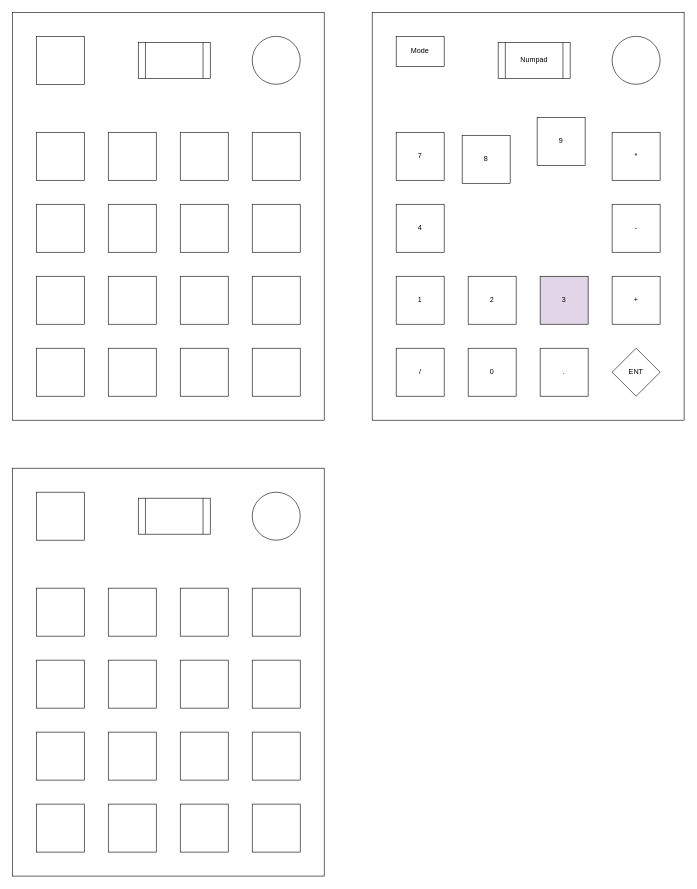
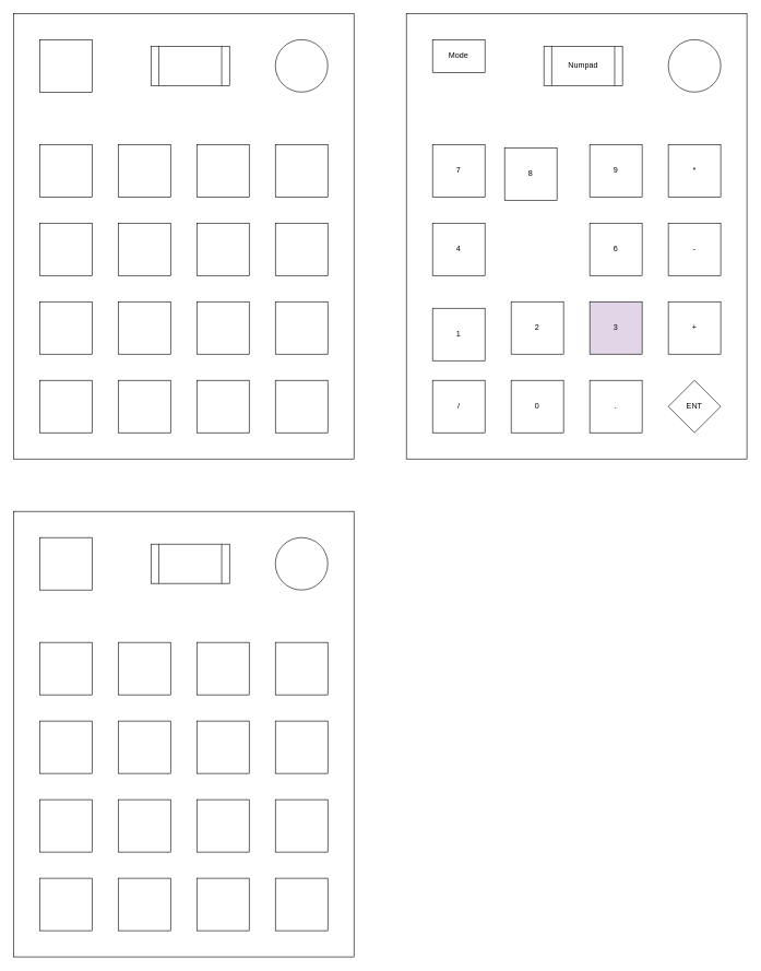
  <mxCell id="0" />
  <mxCell id="1" parent="0" />
  <mxCell id="2" value="" style="rounded=0;whiteSpace=wrap;html=1;fillColor=none;" vertex="1" parent="1"><mxGeometry x="20" y="20" width="520" height="680" as="geometry" /></mxCell>
  <mxCell id="3" value="" style="whiteSpace=wrap;html=1;aspect=fixed;" vertex="1" parent="1"><mxGeometry x="60" y="220" width="80" height="80" as="geometry" /></mxCell>
  <mxCell id="4" value="" style="whiteSpace=wrap;html=1;aspect=fixed;" vertex="1" parent="1"><mxGeometry x="180" y="220" width="80" height="80" as="geometry" /></mxCell>
  <mxCell id="5" value="" style="whiteSpace=wrap;html=1;aspect=fixed;" vertex="1" parent="1"><mxGeometry x="300" y="220" width="80" height="80" as="geometry" /></mxCell>
  <mxCell id="6" value="" style="whiteSpace=wrap;html=1;aspect=fixed;" vertex="1" parent="1"><mxGeometry x="420" y="220" width="80" height="80" as="geometry" /></mxCell>
  <mxCell id="7" value="" style="whiteSpace=wrap;html=1;aspect=fixed;" vertex="1" parent="1"><mxGeometry x="60" y="340" width="80" height="80" as="geometry" /></mxCell>
  <mxCell id="8" value="" style="whiteSpace=wrap;html=1;aspect=fixed;" vertex="1" parent="1"><mxGeometry x="180" y="340" width="80" height="80" as="geometry" /></mxCell>
  <mxCell id="9" value="" style="whiteSpace=wrap;html=1;aspect=fixed;" vertex="1" parent="1"><mxGeometry x="300" y="340" width="80" height="80" as="geometry" /></mxCell>
  <mxCell id="10" value="" style="whiteSpace=wrap;html=1;aspect=fixed;" vertex="1" parent="1"><mxGeometry x="420" y="340" width="80" height="80" as="geometry" /></mxCell>
  <mxCell id="11" value="" style="whiteSpace=wrap;html=1;aspect=fixed;" vertex="1" parent="1"><mxGeometry x="60" y="460" width="80" height="80" as="geometry" /></mxCell>
  <mxCell id="12" value="" style="whiteSpace=wrap;html=1;aspect=fixed;" vertex="1" parent="1"><mxGeometry x="180" y="460" width="80" height="80" as="geometry" /></mxCell>
  <mxCell id="13" value="" style="whiteSpace=wrap;html=1;aspect=fixed;" vertex="1" parent="1"><mxGeometry x="300" y="460" width="80" height="80" as="geometry" /></mxCell>
  <mxCell id="14" value="" style="whiteSpace=wrap;html=1;aspect=fixed;" vertex="1" parent="1"><mxGeometry x="420" y="460" width="80" height="80" as="geometry" /></mxCell>
  <mxCell id="15" value="" style="whiteSpace=wrap;html=1;aspect=fixed;" vertex="1" parent="1"><mxGeometry x="60" y="580" width="80" height="80" as="geometry" /></mxCell>
  <mxCell id="16" value="" style="whiteSpace=wrap;html=1;aspect=fixed;" vertex="1" parent="1"><mxGeometry x="180" y="580" width="80" height="80" as="geometry" /></mxCell>
  <mxCell id="17" value="" style="whiteSpace=wrap;html=1;aspect=fixed;" vertex="1" parent="1"><mxGeometry x="300" y="580" width="80" height="80" as="geometry" /></mxCell>
  <mxCell id="18" value="" style="whiteSpace=wrap;html=1;aspect=fixed;" vertex="1" parent="1"><mxGeometry x="420" y="580" width="80" height="80" as="geometry" /></mxCell>
  <mxCell id="19" value="" style="whiteSpace=wrap;html=1;aspect=fixed;" vertex="1" parent="1"><mxGeometry x="60" y="60" width="80" height="80" as="geometry" /></mxCell>
  <mxCell id="20" value="" style="ellipse;whiteSpace=wrap;html=1;aspect=fixed;" vertex="1" parent="1"><mxGeometry x="420" y="60" width="80" height="80" as="geometry" /></mxCell>
  <mxCell id="21" value="" style="shape=process;whiteSpace=wrap;html=1;backgroundOutline=1;" vertex="1" parent="1"><mxGeometry x="230" y="70" width="120" height="60" as="geometry" /></mxCell>
  <mxCell id="22" value="" style="rounded=0;whiteSpace=wrap;html=1;fillColor=none;" vertex="1" parent="1"><mxGeometry x="620" y="20" width="520" height="680" as="geometry" /></mxCell>
  <mxCell id="23" value="7" style="whiteSpace=wrap;html=1;aspect=fixed;" vertex="1" parent="1"><mxGeometry x="660" y="220" width="80" height="80" as="geometry" /></mxCell>
  <mxCell id="24" value="8" style="whiteSpace=wrap;html=1;aspect=fixed;" vertex="1" parent="1"><mxGeometry x="770" y="225" width="80" height="80" as="geometry" /></mxCell>
- <mxCell id="25" value="9" style="whiteSpace=wrap;html=1;aspect=fixed;" vertex="1" parent="1"><mxGeometry x="895" y="195" width="80" height="80" as="geometry" /></mxCell>
+ <mxCell id="25" value="9" style="whiteSpace=wrap;html=1;aspect=fixed;" vertex="1" parent="1"><mxGeometry x="900" y="220" width="80" height="80" as="geometry" /></mxCell>
  <mxCell id="26" value="*" style="whiteSpace=wrap;html=1;aspect=fixed;" vertex="1" parent="1"><mxGeometry x="1020" y="220" width="80" height="80" as="geometry" /></mxCell>
  <mxCell id="27" value="4" style="whiteSpace=wrap;html=1;aspect=fixed;" vertex="1" parent="1"><mxGeometry x="660" y="340" width="80" height="80" as="geometry" /></mxCell>
+ <mxCell id="28" value="6" style="whiteSpace=wrap;html=1;aspect=fixed;" vertex="1" parent="1"><mxGeometry x="900" y="340" width="80" height="80" as="geometry" /></mxCell>
  <mxCell id="29" value="-" style="whiteSpace=wrap;html=1;aspect=fixed;" vertex="1" parent="1"><mxGeometry x="1020" y="340" width="80" height="80" as="geometry" /></mxCell>
- <mxCell id="30" value="1" style="whiteSpace=wrap;html=1;aspect=fixed;" vertex="1" parent="1"><mxGeometry x="660" y="460" width="80" height="80" as="geometry" /></mxCell>
+ <mxCell id="30" value="1" style="whiteSpace=wrap;html=1;aspect=fixed;" vertex="1" parent="1"><mxGeometry x="660" y="470" width="80" height="80" as="geometry" /></mxCell>
  <mxCell id="31" value="2" style="whiteSpace=wrap;html=1;aspect=fixed;" vertex="1" parent="1"><mxGeometry x="780" y="460" width="80" height="80" as="geometry" /></mxCell>
  <mxCell id="32" value="3" style="whiteSpace=wrap;html=1;aspect=fixed;fillColor=#e1d5e7;" vertex="1" parent="1"><mxGeometry x="900" y="460" width="80" height="80" as="geometry" /></mxCell>
  <mxCell id="33" value="+" style="whiteSpace=wrap;html=1;aspect=fixed;" vertex="1" parent="1"><mxGeometry x="1020" y="460" width="80" height="80" as="geometry" /></mxCell>
  <mxCell id="34" value="/" style="whiteSpace=wrap;html=1;aspect=fixed;" vertex="1" parent="1"><mxGeometry x="660" y="580" width="80" height="80" as="geometry" /></mxCell>
  <mxCell id="35" value="0" style="whiteSpace=wrap;html=1;aspect=fixed;" vertex="1" parent="1"><mxGeometry x="780" y="580" width="80" height="80" as="geometry" /></mxCell>
  <mxCell id="36" value="." style="whiteSpace=wrap;html=1;aspect=fixed;" vertex="1" parent="1"><mxGeometry x="900" y="580" width="80" height="80" as="geometry" /></mxCell>
  <mxCell id="37" value="ENT" style="rhombus;whiteSpace=wrap;html=1;aspect=fixed;" vertex="1" parent="1"><mxGeometry x="1020" y="580" width="80" height="80" as="geometry" /></mxCell>
  <mxCell id="38" value="Mode" style="whiteSpace=wrap;html=1;aspect=fixed;" vertex="1" parent="1"><mxGeometry x="660" y="60" width="80" height="50" as="geometry" /></mxCell>
  <mxCell id="39" value="" style="ellipse;whiteSpace=wrap;html=1;aspect=fixed;" vertex="1" parent="1"><mxGeometry x="1020" y="60" width="80" height="80" as="geometry" /></mxCell>
  <mxCell id="40" value="Numpad" style="shape=process;whiteSpace=wrap;html=1;backgroundOutline=1;" vertex="1" parent="1"><mxGeometry x="830" y="70" width="120" height="60" as="geometry" /></mxCell>
  <mxCell id="41" value="" style="rounded=0;whiteSpace=wrap;html=1;fillColor=none;" vertex="1" parent="1"><mxGeometry x="20" y="780" width="520" height="680" as="geometry" /></mxCell>
  <mxCell id="42" value="" style="whiteSpace=wrap;html=1;aspect=fixed;" vertex="1" parent="1"><mxGeometry x="60" y="980" width="80" height="80" as="geometry" /></mxCell>
  <mxCell id="43" value="" style="whiteSpace=wrap;html=1;aspect=fixed;" vertex="1" parent="1"><mxGeometry x="180" y="980" width="80" height="80" as="geometry" /></mxCell>
  <mxCell id="44" value="" style="whiteSpace=wrap;html=1;aspect=fixed;" vertex="1" parent="1"><mxGeometry x="300" y="980" width="80" height="80" as="geometry" /></mxCell>
  <mxCell id="45" value="" style="whiteSpace=wrap;html=1;aspect=fixed;" vertex="1" parent="1"><mxGeometry x="420" y="980" width="80" height="80" as="geometry" /></mxCell>
  <mxCell id="46" value="" style="whiteSpace=wrap;html=1;aspect=fixed;" vertex="1" parent="1"><mxGeometry x="60" y="1100" width="80" height="80" as="geometry" /></mxCell>
  <mxCell id="47" value="" style="whiteSpace=wrap;html=1;aspect=fixed;" vertex="1" parent="1"><mxGeometry x="180" y="1100" width="80" height="80" as="geometry" /></mxCell>
  <mxCell id="48" value="" style="whiteSpace=wrap;html=1;aspect=fixed;" vertex="1" parent="1"><mxGeometry x="300" y="1100" width="80" height="80" as="geometry" /></mxCell>
  <mxCell id="49" value="" style="whiteSpace=wrap;html=1;aspect=fixed;" vertex="1" parent="1"><mxGeometry x="420" y="1100" width="80" height="80" as="geometry" /></mxCell>
  <mxCell id="50" value="" style="whiteSpace=wrap;html=1;aspect=fixed;" vertex="1" parent="1"><mxGeometry x="60" y="1220" width="80" height="80" as="geometry" /></mxCell>
  <mxCell id="51" value="" style="whiteSpace=wrap;html=1;aspect=fixed;" vertex="1" parent="1"><mxGeometry x="180" y="1220" width="80" height="80" as="geometry" /></mxCell>
  <mxCell id="52" value="" style="whiteSpace=wrap;html=1;aspect=fixed;" vertex="1" parent="1"><mxGeometry x="300" y="1220" width="80" height="80" as="geometry" /></mxCell>
  <mxCell id="53" value="" style="whiteSpace=wrap;html=1;aspect=fixed;" vertex="1" parent="1"><mxGeometry x="420" y="1220" width="80" height="80" as="geometry" /></mxCell>
  <mxCell id="54" value="" style="whiteSpace=wrap;html=1;aspect=fixed;" vertex="1" parent="1"><mxGeometry x="60" y="1340" width="80" height="80" as="geometry" /></mxCell>
  <mxCell id="55" value="" style="whiteSpace=wrap;html=1;aspect=fixed;" vertex="1" parent="1"><mxGeometry x="180" y="1340" width="80" height="80" as="geometry" /></mxCell>
  <mxCell id="56" value="" style="whiteSpace=wrap;html=1;aspect=fixed;" vertex="1" parent="1"><mxGeometry x="300" y="1340" width="80" height="80" as="geometry" /></mxCell>
  <mxCell id="57" value="" style="whiteSpace=wrap;html=1;aspect=fixed;" vertex="1" parent="1"><mxGeometry x="420" y="1340" width="80" height="80" as="geometry" /></mxCell>
  <mxCell id="58" value="" style="whiteSpace=wrap;html=1;aspect=fixed;" vertex="1" parent="1"><mxGeometry x="60" y="820" width="80" height="80" as="geometry" /></mxCell>
  <mxCell id="59" value="" style="ellipse;whiteSpace=wrap;html=1;aspect=fixed;" vertex="1" parent="1"><mxGeometry x="420" y="820" width="80" height="80" as="geometry" /></mxCell>
  <mxCell id="60" value="" style="shape=process;whiteSpace=wrap;html=1;backgroundOutline=1;" vertex="1" parent="1"><mxGeometry x="230" y="830" width="120" height="60" as="geometry" /></mxCell>
